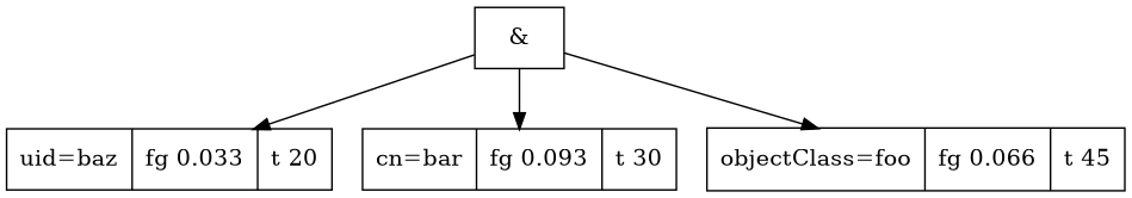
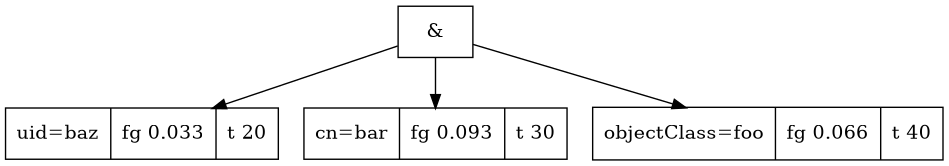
  digraph {
    node [shape=record]
    n1 [label="&"]
    n2 [label="uid=baz|fg 0.033|t 20"]
    n3 [label="cn=bar|fg 0.093|t 30"]
-   n4 [label="objectClass=foo|fg 0.066|t 45"]
+   n4 [label="objectClass=foo|fg 0.066|t 40"]
    n1 -> n2
    n1 -> n3
    n1 -> n4
  }
